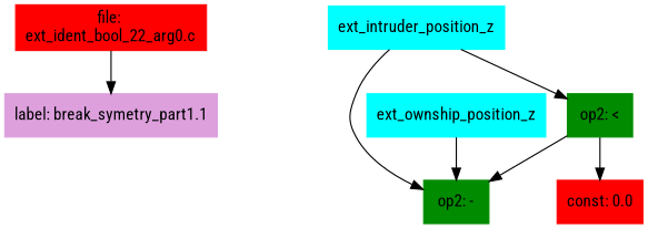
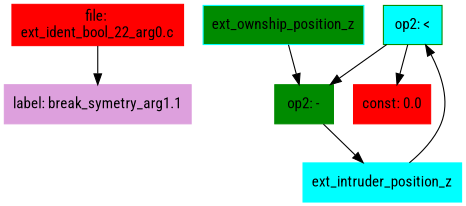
  digraph {
    fontname="Roboto Condensed"
    node [color=green4 fontname="Roboto Condensed" shape=box style=filled]
    edge [fontname="Roboto Condensed"]
    n1 [color=red label="file: \next_ident_bool_22_arg0.c"]
-   n2 [color=plum label="label: break_symetry_part1.1"]
-   n3 [label="op2: <"]
+   n2 [color=plum label="label: break_symetry_arg1.1"]
+   n3 [label="op2: <" fillcolor=cyan1]
    n4 [label="op2: -"]
    n5 [color=red1 label="const: 0.0"]
    n6 [color=cyan1 label=ext_intruder_position_z]
-   n7 [color=cyan1 label=ext_ownship_position_z]
+   n7 [color=cyan1 label=ext_ownship_position_z fillcolor=green4]
    n1 -> n2
    n3 -> n4
    n3 -> n5
-   n6 -> n4
+   n4 -> n6
    n6 -> n3
    n7 -> n4
  }
